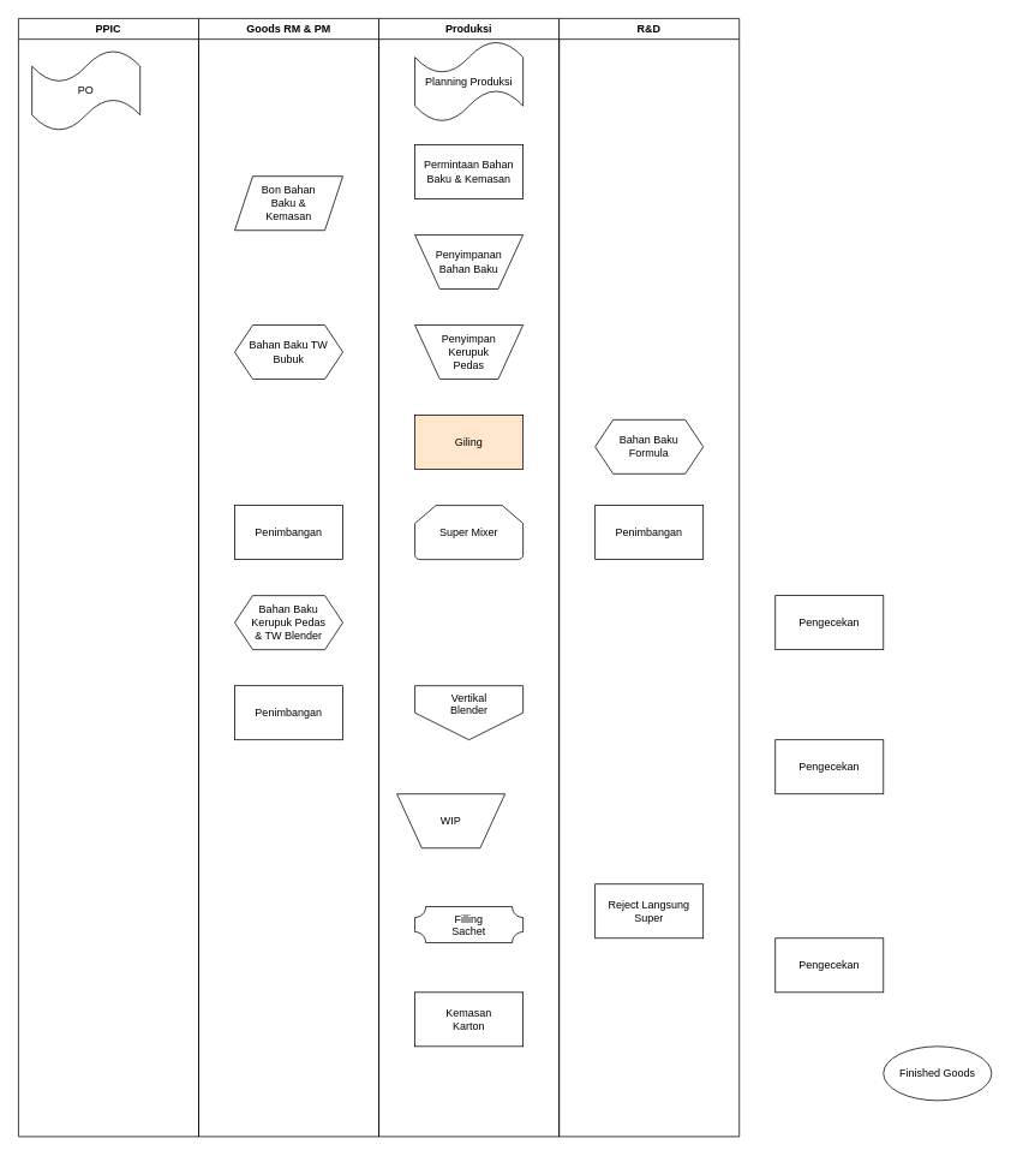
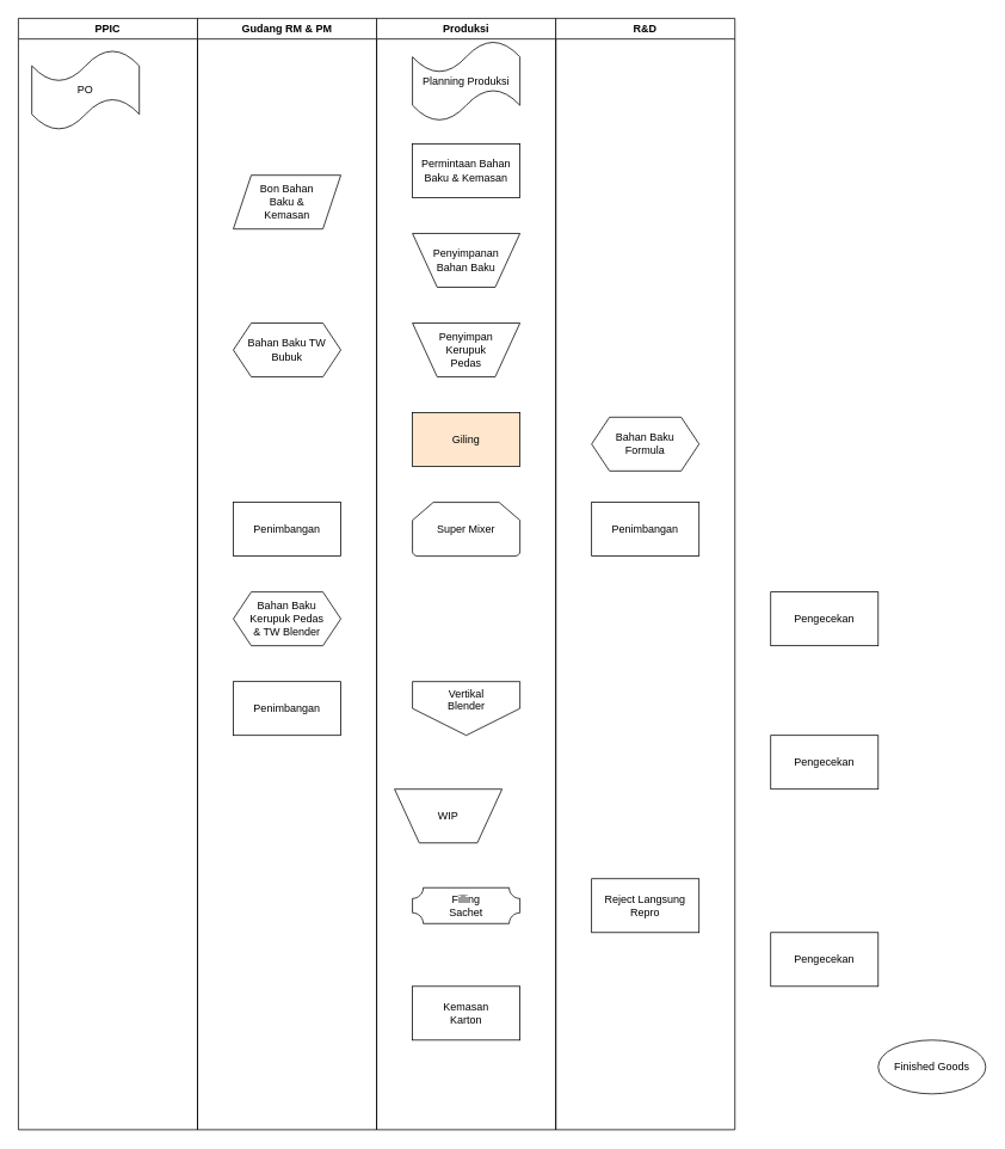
  <mxCell id="0" />
  <mxCell id="1" parent="0" />
  <mxCell id="2" value="PO" style="shape=tape;whiteSpace=wrap;html=1;" vertex="1" parent="1"><mxGeometry x="35" y="55" width="120" height="90" as="geometry" /></mxCell>
  <mxCell id="3" value="Planning Produksi" style="shape=tape;whiteSpace=wrap;html=1;" vertex="1" parent="1"><mxGeometry x="460" y="45" width="120" height="90" as="geometry" /></mxCell>
  <mxCell id="4" value="Permintaan Bahan Baku &amp; Kemasan" style="whiteSpace=wrap;strokeWidth=1;" vertex="1" parent="1"><mxGeometry x="460" y="160" width="120" height="60" as="geometry" /></mxCell>
  <mxCell id="5" value="Bon Bahan&lt;div&gt;Baku &amp;amp;&lt;/div&gt;&lt;div&gt;Kemasan&lt;/div&gt;" style="shape=parallelogram;perimeter=parallelogramPerimeter;whiteSpace=wrap;html=1;fixedSize=1;" vertex="1" parent="1"><mxGeometry x="260" y="195" width="120" height="60" as="geometry" /></mxCell>
  <mxCell id="6" value="Penyimpanan&lt;div&gt;Bahan Baku&lt;/div&gt;" style="verticalLabelPosition=middle;verticalAlign=middle;html=1;shape=trapezoid;perimeter=trapezoidPerimeter;whiteSpace=wrap;size=0.23;arcSize=10;flipV=1;labelPosition=center;align=center;" vertex="1" parent="1"><mxGeometry x="460" y="260" width="120" height="60" as="geometry" /></mxCell>
  <mxCell id="7" value="Bahan Baku TW Bubuk" style="shape=hexagon;perimeter=hexagonPerimeter2;whiteSpace=wrap;html=1;fixedSize=1;" vertex="1" parent="1"><mxGeometry x="260" y="360" width="120" height="60" as="geometry" /></mxCell>
  <mxCell id="8" value="Penyimpan&lt;div&gt;Kerupuk&lt;/div&gt;&lt;div&gt;Pedas&lt;/div&gt;" style="verticalLabelPosition=middle;verticalAlign=middle;html=1;shape=trapezoid;perimeter=trapezoidPerimeter;whiteSpace=wrap;size=0.23;arcSize=10;flipV=1;labelPosition=center;align=center;" vertex="1" parent="1"><mxGeometry x="460" y="360" width="120" height="60" as="geometry" /></mxCell>
  <mxCell id="9" value="Bahan Baku&lt;div&gt;Formula&lt;/div&gt;" style="shape=hexagon;perimeter=hexagonPerimeter2;whiteSpace=wrap;html=1;fixedSize=1;" vertex="1" parent="1"><mxGeometry x="660" y="465" width="120" height="60" as="geometry" /></mxCell>
  <mxCell id="10" value="Giling" style="whiteSpace=wrap;strokeWidth=1;fillColor=#ffe6cc;" vertex="1" parent="1"><mxGeometry x="460" y="460" width="120" height="60" as="geometry" /></mxCell>
  <mxCell id="11" value="Penimbangan" style="whiteSpace=wrap;strokeWidth=1;" vertex="1" parent="1"><mxGeometry x="660" y="560" width="120" height="60" as="geometry" /></mxCell>
  <mxCell id="12" value="Super Mixer" style="strokeWidth=1;html=1;shape=mxgraph.flowchart.loop_limit;whiteSpace=wrap;" vertex="1" parent="1"><mxGeometry x="460" y="560" width="120" height="60" as="geometry" /></mxCell>
  <mxCell id="13" value="Penimbangan" style="whiteSpace=wrap;strokeWidth=1;" vertex="1" parent="1"><mxGeometry x="260" y="560" width="120" height="60" as="geometry" /></mxCell>
  <mxCell id="14" value="Bahan Baku&lt;div&gt;Kerupuk Pedas&lt;/div&gt;&lt;div&gt;&amp;amp; TW Blender&lt;/div&gt;" style="shape=hexagon;perimeter=hexagonPerimeter2;whiteSpace=wrap;html=1;fixedSize=1;" vertex="1" parent="1"><mxGeometry x="260" y="660" width="120" height="60" as="geometry" /></mxCell>
  <mxCell id="15" value="Penimbangan" style="whiteSpace=wrap;strokeWidth=1;" vertex="1" parent="1"><mxGeometry x="260" y="760" width="120" height="60" as="geometry" /></mxCell>
  <mxCell id="16" value="Vertikal&lt;div&gt;Blender&lt;/div&gt;" style="verticalLabelPosition=middle;verticalAlign=top;html=1;shape=offPageConnector;rounded=0;size=0.5;" vertex="1" parent="1"><mxGeometry x="460" y="760" width="120" height="60" as="geometry" /></mxCell>
  <mxCell id="17" value="Pengecekan" style="whiteSpace=wrap;strokeWidth=1;" vertex="1" parent="1"><mxGeometry x="860" y="660" width="120" height="60" as="geometry" /></mxCell>
  <mxCell id="18" value="Pengecekan" style="whiteSpace=wrap;strokeWidth=1;" vertex="1" parent="1"><mxGeometry x="860" y="820" width="120" height="60" as="geometry" /></mxCell>
  <mxCell id="19" value="WIP" style="verticalLabelPosition=middle;verticalAlign=middle;html=1;shape=trapezoid;perimeter=trapezoidPerimeter;whiteSpace=wrap;size=0.23;arcSize=10;flipV=1;labelPosition=center;align=center;" vertex="1" parent="1"><mxGeometry x="440" y="880" width="120" height="60" as="geometry" /></mxCell>
- <mxCell id="20" value="Filling&lt;div&gt;Sachet&lt;/div&gt;" style="verticalLabelPosition=middle;verticalAlign=top;html=1;shape=mxgraph.basic.plaque;dx=6;whiteSpace=wrap;" vertex="1" parent="1"><mxGeometry x="460" y="1005" width="120" height="40" as="geometry" /></mxCell>
- <mxCell id="21" value="Reject Langsung Super" style="whiteSpace=wrap;strokeWidth=1;" vertex="1" parent="1"><mxGeometry x="660" y="980" width="120" height="60" as="geometry" /></mxCell>
+ <mxCell id="20" value="Filling&lt;div&gt;Sachet&lt;/div&gt;" style="verticalLabelPosition=middle;verticalAlign=top;html=1;shape=mxgraph.basic.plaque;dx=6;whiteSpace=wrap;" vertex="1" parent="1"><mxGeometry x="460" y="990" width="120" height="40" as="geometry" /></mxCell>
+ <mxCell id="21" value="Reject Langsung Repro" style="whiteSpace=wrap;strokeWidth=1;" vertex="1" parent="1"><mxGeometry x="660" y="980" width="120" height="60" as="geometry" /></mxCell>
  <mxCell id="22" value="Pengecekan" style="whiteSpace=wrap;strokeWidth=1;" vertex="1" parent="1"><mxGeometry x="860" y="1040" width="120" height="60" as="geometry" /></mxCell>
  <mxCell id="23" value="Kemasan&#10;Karton" style="whiteSpace=wrap;strokeWidth=1;" vertex="1" parent="1"><mxGeometry x="460" y="1100" width="120" height="60" as="geometry" /></mxCell>
  <mxCell id="24" value="Finished Goods" style="ellipse;whiteSpace=wrap;html=1;" vertex="1" parent="1"><mxGeometry x="980" y="1160" width="120" height="60" as="geometry" /></mxCell>
  <mxCell id="25" value="PPIC" style="swimlane;whiteSpace=wrap;html=1;" vertex="1" parent="1"><mxGeometry width="200" height="1240" as="geometry" x="20" y="20" /></mxCell>
- <mxCell id="26" value="Goods RM &amp;amp; PM" style="swimlane;whiteSpace=wrap;html=1;" vertex="1" parent="1"><mxGeometry x="220" width="200" height="1240" as="geometry" y="20" /></mxCell>
+ <mxCell id="26" value="Gudang RM &amp;amp; PM" style="swimlane;whiteSpace=wrap;html=1;" vertex="1" parent="1"><mxGeometry x="220" width="200" height="1240" as="geometry" y="20" /></mxCell>
  <mxCell id="27" value="Produksi" style="swimlane;whiteSpace=wrap;html=1;" vertex="1" parent="1"><mxGeometry x="420" width="200" height="1240" as="geometry" y="20" /></mxCell>
  <mxCell id="28" value="R&amp;amp;D" style="swimlane;whiteSpace=wrap;html=1;" vertex="1" parent="1"><mxGeometry x="620" width="200" height="1240" as="geometry" y="20" /></mxCell>
